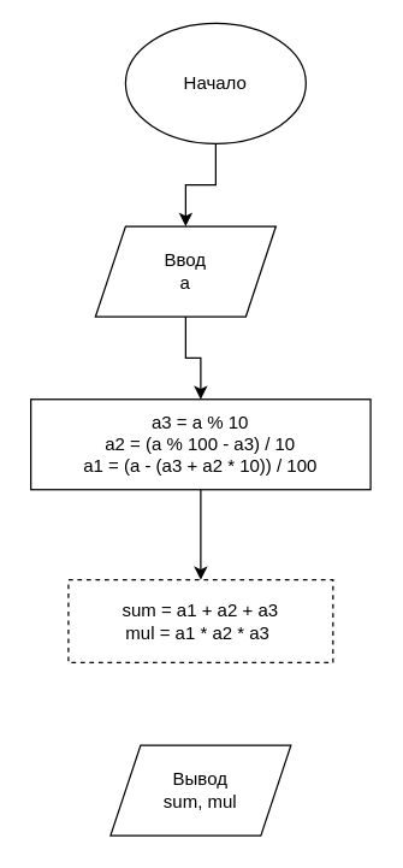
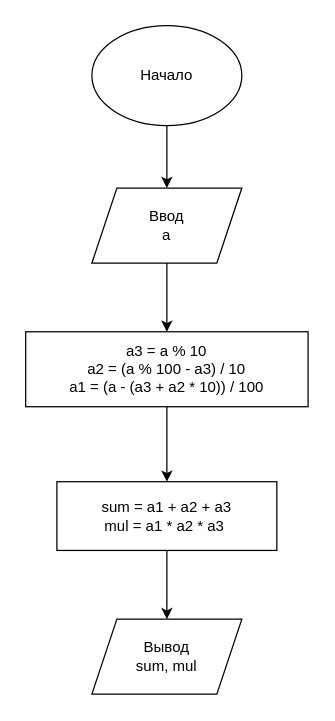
  <mxCell id="0" />
  <mxCell id="1" parent="0" />
  <mxCell id="2" value="" style="edgeStyle=orthogonalEdgeStyle;rounded=0;orthogonalLoop=1;jettySize=auto;html=1;" edge="1" parent="1" source="3" target="5"><mxGeometry relative="1" as="geometry" /></mxCell>
- <mxCell id="3" value="Начало" style="ellipse;whiteSpace=wrap;html=1;" vertex="1" parent="1"><mxGeometry x="83" y="15" width="120" height="80" as="geometry" /></mxCell>
+ <mxCell id="3" value="Начало" style="ellipse;whiteSpace=wrap;html=1;" vertex="1" parent="1"><mxGeometry x="73" y="20" width="120" height="80" as="geometry" /></mxCell>
  <mxCell id="4" value="" style="edgeStyle=orthogonalEdgeStyle;rounded=0;orthogonalLoop=1;jettySize=auto;html=1;" edge="1" parent="1" source="5" target="7"><mxGeometry relative="1" as="geometry" /></mxCell>
- <mxCell id="5" value="Ввод&lt;br&gt;a" style="shape=parallelogram;perimeter=parallelogramPerimeter;whiteSpace=wrap;html=1;fixedSize=1;" vertex="1" parent="1"><mxGeometry x="63" y="150" width="120" height="60" as="geometry" /></mxCell>
+ <mxCell id="5" value="Ввод&lt;br&gt;a" style="shape=parallelogram;perimeter=parallelogramPerimeter;whiteSpace=wrap;html=1;fixedSize=1;" vertex="1" parent="1"><mxGeometry x="73" y="150" width="120" height="60" as="geometry" /></mxCell>
  <mxCell id="6" value="" style="edgeStyle=orthogonalEdgeStyle;rounded=0;orthogonalLoop=1;jettySize=auto;html=1;" edge="1" parent="1" source="7" target="9"><mxGeometry relative="1" as="geometry" /></mxCell>
  <mxCell id="7" value="a3 = a % 10&lt;br&gt;a2 = (a % 100 - a3) / 10&lt;br&gt;a1 = (a - (a3 + a2 * 10)) / 100" style="rounded=0;whiteSpace=wrap;html=1;" vertex="1" parent="1"><mxGeometry x="20" y="265" width="226" height="60" as="geometry" /></mxCell>
- <mxCell id="9" value="sum = a1 + a2 + a3&lt;br&gt;mul = a1 * a2 * a3&amp;nbsp;" style="whiteSpace=wrap;html=1;rounded=0;dashed=1;" vertex="1" parent="1"><mxGeometry x="45" y="385" width="176" height="55" as="geometry" /></mxCell>
+ <mxCell id="8" value="" style="edgeStyle=orthogonalEdgeStyle;rounded=0;orthogonalLoop=1;jettySize=auto;html=1;" edge="1" parent="1" source="9" target="10"><mxGeometry relative="1" as="geometry" /></mxCell>
+ <mxCell id="9" value="sum = a1 + a2 + a3&lt;br&gt;mul = a1 * a2 * a3&amp;nbsp;" style="whiteSpace=wrap;html=1;rounded=0;" vertex="1" parent="1"><mxGeometry x="45" y="385" width="176" height="55" as="geometry" /></mxCell>
  <mxCell id="10" value="Вывод&lt;br&gt;sum, mul" style="shape=parallelogram;perimeter=parallelogramPerimeter;whiteSpace=wrap;html=1;fixedSize=1;" vertex="1" parent="1"><mxGeometry x="73" y="495" width="120" height="60" as="geometry" /></mxCell>
